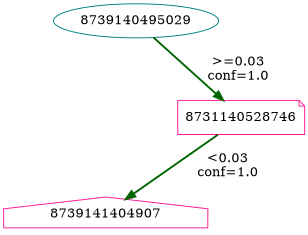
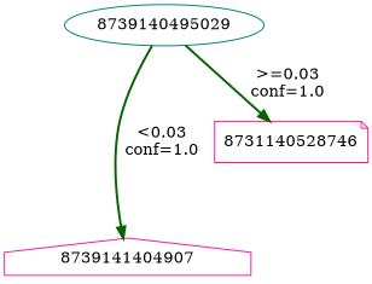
  digraph {
    node [color=deeppink]
    edge [color=darkgreen style=bold]
    8739140495029 [color=teal shape=ellipse]
    8739141404907 [shape=house]
    n3 [label=8731140528746 shape=note]
-   n3 -> 8739141404907 [label="<0.03\n conf=1.0 "]
+   8739140495029 -> 8739141404907 [label="<0.03\n conf=1.0 "]
    8739140495029 -> n3 [label=">=0.03\n conf=1.0 "]
  }
